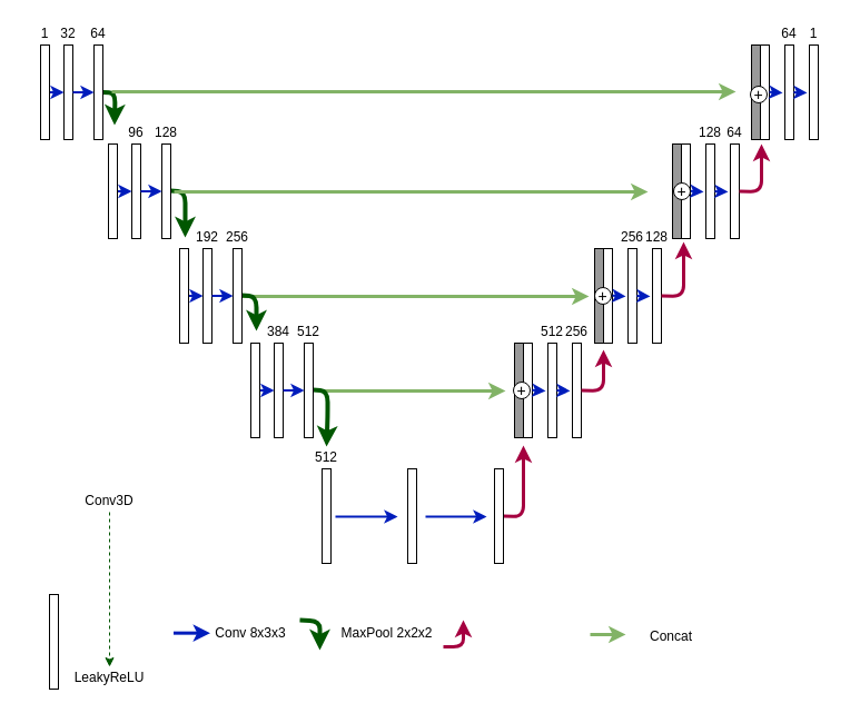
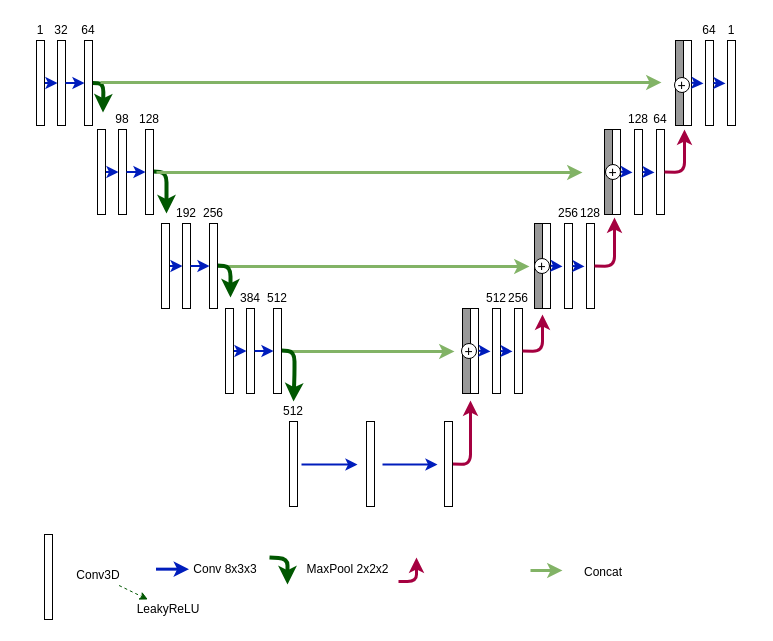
  <mxCell id="0" />
  <mxCell id="1" parent="0" />
  <mxCell id="2" style="edgeStyle=none;html=1;strokeWidth=2;fillColor=#0050ef;strokeColor=#001DBC;entryX=0;entryY=0.5;entryDx=0;entryDy=0;" parent="1" source="3" target="37" edge="1"><mxGeometry relative="1" as="geometry"><mxPoint x="55" y="83" as="targetPoint" /></mxGeometry></mxCell>
  <mxCell id="3" value="" style="rounded=0;whiteSpace=wrap;html=1;" parent="1" vertex="1"><mxGeometry x="36" y="40" width="8" height="85" as="geometry" /></mxCell>
  <mxCell id="4" style="edgeStyle=none;html=1;exitX=1;exitY=0.5;exitDx=0;exitDy=0;fillColor=#008a00;strokeColor=#005700;strokeWidth=4;entryX=0.5;entryY=0;entryDx=0;entryDy=0;" parent="1" source="5" edge="1"><mxGeometry relative="1" as="geometry"><mxPoint x="102.5" y="112" as="targetPoint" /><Array as="points"><mxPoint x="103" y="83" /></Array></mxGeometry></mxCell>
  <mxCell id="5" value="" style="rounded=0;whiteSpace=wrap;html=1;" parent="1" vertex="1"><mxGeometry x="84" y="40" width="8" height="85" as="geometry" /></mxCell>
  <mxCell id="6" value="&lt;font color=&quot;#000000&quot;&gt;1&lt;/font&gt;" style="text;html=1;strokeColor=none;fillColor=none;align=center;verticalAlign=middle;whiteSpace=wrap;rounded=0;" parent="1" vertex="1"><mxGeometry x="20" y="20" width="40" height="20" as="geometry" /></mxCell>
  <mxCell id="7" value="&lt;font color=&quot;#000000&quot;&gt;64&lt;/font&gt;" style="text;html=1;strokeColor=none;fillColor=none;align=center;verticalAlign=middle;whiteSpace=wrap;rounded=0;" parent="1" vertex="1"><mxGeometry x="68" y="20" width="40" height="20" as="geometry" /></mxCell>
  <mxCell id="8" style="edgeStyle=none;html=1;exitX=1;exitY=0.5;exitDx=0;exitDy=0;fillColor=#008a00;strokeColor=#005700;strokeWidth=4;entryX=0;entryY=0.5;entryDx=0;entryDy=0;" parent="1" target="53" edge="1"><mxGeometry relative="1" as="geometry"><mxPoint x="166" y="203" as="targetPoint" /><mxPoint x="153" y="171" as="sourcePoint" /><Array as="points"><mxPoint x="166" y="172" /><mxPoint x="166" y="195" /></Array></mxGeometry></mxCell>
  <mxCell id="9" style="edgeStyle=none;html=1;strokeWidth=3;fillColor=#d5e8d4;strokeColor=#82b366;" parent="1" edge="1"><mxGeometry relative="1" as="geometry"><mxPoint x="454" y="351" as="targetPoint" /><mxPoint x="287" y="351" as="sourcePoint" /></mxGeometry></mxCell>
  <mxCell id="10" value="&lt;font color=&quot;#000000&quot;&gt;512&lt;/font&gt;" style="text;html=1;strokeColor=none;fillColor=none;align=center;verticalAlign=middle;whiteSpace=wrap;rounded=0;" parent="1" vertex="1"><mxGeometry x="273" y="401" width="40" height="20" as="geometry" /></mxCell>
  <mxCell id="11" style="edgeStyle=none;html=1;strokeWidth=3;fillColor=#0050ef;strokeColor=#001DBC;" parent="1" edge="1"><mxGeometry relative="1" as="geometry"><mxPoint x="155.5" y="568.66" as="sourcePoint" /><mxPoint x="188.5" y="568.66" as="targetPoint" /></mxGeometry></mxCell>
  <mxCell id="12" style="edgeStyle=none;html=1;exitX=1;exitY=0.5;exitDx=0;exitDy=0;fillColor=#008a00;strokeColor=#005700;strokeWidth=4;" parent="1" edge="1"><mxGeometry relative="1" as="geometry"><mxPoint x="287" y="584" as="targetPoint" /><mxPoint x="269" y="557" as="sourcePoint" /><Array as="points"><mxPoint x="287" y="558" /></Array></mxGeometry></mxCell>
  <mxCell id="13" style="edgeStyle=none;html=1;strokeWidth=3;fillColor=#d80073;strokeColor=#A50040;exitX=1;exitY=0.5;exitDx=0;exitDy=0;" parent="1" source="17" edge="1"><mxGeometry relative="1" as="geometry"><mxPoint x="470" y="400" as="targetPoint" /><mxPoint x="495.58" y="435.41" as="sourcePoint" /><Array as="points"><mxPoint x="470" y="464" /></Array></mxGeometry></mxCell>
  <mxCell id="14" value="" style="rounded=0;whiteSpace=wrap;html=1;" parent="1" vertex="1"><mxGeometry x="289" y="421" width="8" height="85" as="geometry" /></mxCell>
  <mxCell id="15" value="" style="rounded=0;whiteSpace=wrap;html=1;" parent="1" vertex="1"><mxGeometry x="366" y="421" width="8" height="85" as="geometry" /></mxCell>
  <mxCell id="16" style="edgeStyle=none;html=1;strokeWidth=2;fillColor=#0050ef;strokeColor=#001DBC;" parent="1" edge="1"><mxGeometry relative="1" as="geometry"><mxPoint x="301" y="464" as="sourcePoint" /><mxPoint x="357" y="464" as="targetPoint" /></mxGeometry></mxCell>
  <mxCell id="17" value="" style="rounded=0;whiteSpace=wrap;html=1;" parent="1" vertex="1"><mxGeometry x="444" y="421" width="8" height="85" as="geometry" /></mxCell>
  <mxCell id="18" value="" style="rounded=0;whiteSpace=wrap;html=1;" parent="1" vertex="1"><mxGeometry x="492" y="308" width="8" height="85" as="geometry" /></mxCell>
  <mxCell id="19" style="edgeStyle=none;html=1;strokeWidth=2;fillColor=#0050ef;strokeColor=#001DBC;" parent="1" edge="1"><mxGeometry relative="1" as="geometry"><mxPoint x="382" y="464" as="sourcePoint" /><mxPoint x="437" y="464" as="targetPoint" /></mxGeometry></mxCell>
  <mxCell id="20" value="&lt;font color=&quot;#000000&quot;&gt;512&lt;/font&gt;" style="text;html=1;strokeColor=none;fillColor=none;align=center;verticalAlign=middle;whiteSpace=wrap;rounded=0;" parent="1" vertex="1"><mxGeometry x="476" y="288" width="40" height="20" as="geometry" /></mxCell>
  <mxCell id="21" value="&lt;font color=&quot;#000000&quot;&gt;256&lt;/font&gt;" style="text;html=1;strokeColor=none;fillColor=none;align=center;verticalAlign=middle;whiteSpace=wrap;rounded=0;" parent="1" vertex="1"><mxGeometry x="498" y="288" width="40" height="20" as="geometry" /></mxCell>
  <mxCell id="22" style="edgeStyle=none;html=1;strokeWidth=2;fillColor=#0050ef;strokeColor=#001DBC;exitX=1;exitY=0.5;exitDx=0;exitDy=0;" parent="1" source="18" edge="1"><mxGeometry relative="1" as="geometry"><mxPoint x="511" y="387" as="sourcePoint" /><mxPoint x="512" y="351" as="targetPoint" /><Array as="points" /></mxGeometry></mxCell>
  <mxCell id="23" value="" style="rounded=0;whiteSpace=wrap;html=1;" parent="1" vertex="1"><mxGeometry x="514" y="308" width="8" height="85" as="geometry" /></mxCell>
  <mxCell id="24" style="edgeStyle=none;html=1;strokeWidth=3;fillColor=#d80073;strokeColor=#A50040;exitX=1;exitY=0.5;exitDx=0;exitDy=0;" parent="1" source="23" edge="1"><mxGeometry relative="1" as="geometry"><mxPoint x="542" y="314" as="targetPoint" /><mxPoint x="542" y="301.41" as="sourcePoint" /><Array as="points"><mxPoint x="542" y="351" /></Array></mxGeometry></mxCell>
  <mxCell id="25" style="edgeStyle=none;html=1;strokeWidth=3;fillColor=#d5e8d4;strokeColor=#82b366;" parent="1" edge="1"><mxGeometry relative="1" as="geometry"><mxPoint x="529" y="266" as="targetPoint" /><mxPoint x="214" y="266" as="sourcePoint" /></mxGeometry></mxCell>
  <mxCell id="26" style="edgeStyle=none;html=1;strokeWidth=3;fillColor=#d5e8d4;strokeColor=#82b366;" parent="1" edge="1"><mxGeometry relative="1" as="geometry"><mxPoint x="582" y="172" as="targetPoint" /><mxPoint x="156" y="172" as="sourcePoint" /></mxGeometry></mxCell>
  <mxCell id="27" style="edgeStyle=none;html=1;strokeWidth=3;fillColor=#d5e8d4;strokeColor=#82b366;" parent="1" edge="1"><mxGeometry relative="1" as="geometry"><mxPoint x="661" y="82" as="targetPoint" /><mxPoint x="100" y="81.91" as="sourcePoint" /></mxGeometry></mxCell>
  <mxCell id="28" style="edgeStyle=none;html=1;strokeWidth=3;fillColor=#d5e8d4;strokeColor=#82b366;exitX=1;exitY=0.5;exitDx=0;exitDy=0;" parent="1" edge="1"><mxGeometry relative="1" as="geometry"><mxPoint x="562" y="570" as="targetPoint" /><mxPoint x="530" y="570" as="sourcePoint" /></mxGeometry></mxCell>
  <mxCell id="29" style="edgeStyle=none;html=1;strokeWidth=3;fillColor=#d80073;strokeColor=#A50040;" parent="1" edge="1"><mxGeometry relative="1" as="geometry"><mxPoint x="416" y="557" as="targetPoint" /><mxPoint x="398" y="581" as="sourcePoint" /><Array as="points"><mxPoint x="416" y="581" /></Array></mxGeometry></mxCell>
  <mxCell id="30" value="&lt;font color=&quot;#000000&quot;&gt;Conv 8x3x3&lt;/font&gt;" style="text;html=1;strokeColor=none;fillColor=none;align=center;verticalAlign=middle;whiteSpace=wrap;rounded=0;" parent="1" vertex="1"><mxGeometry x="190" y="559" width="70" height="20" as="geometry" /></mxCell>
  <mxCell id="31" value="&lt;font color=&quot;#000000&quot;&gt;MaxPool 2x2x2&lt;/font&gt;" style="text;html=1;strokeColor=none;fillColor=none;align=center;verticalAlign=middle;whiteSpace=wrap;rounded=0;" parent="1" vertex="1"><mxGeometry x="303" y="559" width="89" height="20" as="geometry" /></mxCell>
  <mxCell id="32" value="&lt;font color=&quot;#000000&quot;&gt;Concat&lt;/font&gt;" style="text;html=1;strokeColor=none;fillColor=none;align=center;verticalAlign=middle;whiteSpace=wrap;rounded=0;" parent="1" vertex="1"><mxGeometry x="568" y="562" width="70" height="20" as="geometry" /></mxCell>
  <mxCell id="33" value="" style="rounded=0;whiteSpace=wrap;html=1;" parent="1" vertex="1"><mxGeometry x="44" y="534" width="8" height="85" as="geometry" /></mxCell>
  <mxCell id="34" style="edgeStyle=none;html=1;strokeWidth=1;fillColor=#008a00;strokeColor=#005700;dashed=1;" parent="1" source="35" target="36" edge="1"><mxGeometry relative="1" as="geometry" /></mxCell>
- <mxCell id="35" value="&lt;font color=&quot;#000000&quot;&gt;Conv3D&lt;/font&gt;" style="text;html=1;strokeColor=none;fillColor=none;align=center;verticalAlign=middle;whiteSpace=wrap;rounded=0;" parent="1" vertex="1"><mxGeometry x="63" y="440" width="70" height="20" as="geometry" /></mxCell>
- <mxCell id="36" value="&lt;font color=&quot;#000000&quot;&gt;LeakyReLU&lt;/font&gt;" style="text;html=1;strokeColor=none;fillColor=none;align=center;verticalAlign=middle;whiteSpace=wrap;rounded=0;" parent="1" vertex="1"><mxGeometry x="63" y="599" width="70" height="20" as="geometry" /></mxCell>
+ <mxCell id="35" value="&lt;font color=&quot;#000000&quot;&gt;Conv3D&lt;/font&gt;" style="text;html=1;strokeColor=none;fillColor=none;align=center;verticalAlign=middle;whiteSpace=wrap;rounded=0;" parent="1" vertex="1"><mxGeometry x="63" y="565" width="70" height="20" as="geometry" /></mxCell>
+ <mxCell id="36" value="&lt;font color=&quot;#000000&quot;&gt;LeakyReLU&lt;/font&gt;" style="text;html=1;strokeColor=none;fillColor=none;align=center;verticalAlign=middle;whiteSpace=wrap;rounded=0;" parent="1" vertex="1"><mxGeometry x="133" y="599" width="70" height="20" as="geometry" /></mxCell>
  <mxCell id="37" value="" style="rounded=0;whiteSpace=wrap;html=1;" parent="1" vertex="1"><mxGeometry x="57" y="40" width="8" height="85" as="geometry" /></mxCell>
  <mxCell id="38" value="&lt;font color=&quot;#000000&quot;&gt;32&lt;/font&gt;" style="text;html=1;strokeColor=none;fillColor=none;align=center;verticalAlign=middle;whiteSpace=wrap;rounded=0;" parent="1" vertex="1"><mxGeometry x="41" y="20" width="40" height="20" as="geometry" /></mxCell>
  <mxCell id="39" style="edgeStyle=none;html=1;strokeWidth=2;fillColor=#0050ef;strokeColor=#001DBC;entryX=0;entryY=0.5;entryDx=0;entryDy=0;exitX=1;exitY=0.5;exitDx=0;exitDy=0;" parent="1" source="37" target="5" edge="1"><mxGeometry relative="1" as="geometry"><mxPoint x="54" y="92.5" as="sourcePoint" /><mxPoint x="67" y="92.5" as="targetPoint" /></mxGeometry></mxCell>
  <mxCell id="40" style="edgeStyle=none;html=1;strokeWidth=2;fillColor=#0050ef;strokeColor=#001DBC;entryX=0;entryY=0.5;entryDx=0;entryDy=0;" parent="1" source="41" target="44" edge="1"><mxGeometry relative="1" as="geometry"><mxPoint x="116" y="172" as="targetPoint" /></mxGeometry></mxCell>
  <mxCell id="41" value="" style="rounded=0;whiteSpace=wrap;html=1;" parent="1" vertex="1"><mxGeometry x="97" y="129" width="8" height="85" as="geometry" /></mxCell>
  <mxCell id="42" value="" style="rounded=0;whiteSpace=wrap;html=1;" parent="1" vertex="1"><mxGeometry x="145" y="129" width="8" height="85" as="geometry" /></mxCell>
  <mxCell id="43" value="&lt;font color=&quot;#000000&quot;&gt;128&lt;/font&gt;" style="text;html=1;strokeColor=none;fillColor=none;align=center;verticalAlign=middle;whiteSpace=wrap;rounded=0;" parent="1" vertex="1"><mxGeometry x="129" y="109" width="40" height="20" as="geometry" /></mxCell>
  <mxCell id="44" value="" style="rounded=0;whiteSpace=wrap;html=1;" parent="1" vertex="1"><mxGeometry x="118" y="129" width="8" height="85" as="geometry" /></mxCell>
- <mxCell id="45" value="&lt;font color=&quot;#000000&quot;&gt;96&lt;/font&gt;" style="text;html=1;strokeColor=none;fillColor=none;align=center;verticalAlign=middle;whiteSpace=wrap;rounded=0;" parent="1" vertex="1"><mxGeometry x="102" y="109" width="40" height="20" as="geometry" /></mxCell>
+ <mxCell id="45" value="&lt;font color=&quot;#000000&quot;&gt;98&lt;/font&gt;" style="text;html=1;strokeColor=none;fillColor=none;align=center;verticalAlign=middle;whiteSpace=wrap;rounded=0;" parent="1" vertex="1"><mxGeometry x="102" y="109" width="40" height="20" as="geometry" /></mxCell>
  <mxCell id="46" style="edgeStyle=none;html=1;strokeWidth=2;fillColor=#0050ef;strokeColor=#001DBC;entryX=0;entryY=0.5;entryDx=0;entryDy=0;exitX=1;exitY=0.5;exitDx=0;exitDy=0;" parent="1" source="44" target="42" edge="1"><mxGeometry relative="1" as="geometry"><mxPoint x="115" y="181.5" as="sourcePoint" /><mxPoint x="128" y="181.5" as="targetPoint" /></mxGeometry></mxCell>
  <mxCell id="47" style="edgeStyle=none;html=1;exitX=1;exitY=0.5;exitDx=0;exitDy=0;fillColor=#008a00;strokeColor=#005700;strokeWidth=4;" parent="1" edge="1"><mxGeometry relative="1" as="geometry"><mxPoint x="230" y="297" as="targetPoint" /><mxPoint x="217" y="265" as="sourcePoint" /><Array as="points"><mxPoint x="230" y="266" /><mxPoint x="230" y="289" /></Array></mxGeometry></mxCell>
  <mxCell id="48" style="edgeStyle=none;html=1;strokeWidth=2;fillColor=#0050ef;strokeColor=#001DBC;entryX=0;entryY=0.5;entryDx=0;entryDy=0;" parent="1" source="49" target="52" edge="1"><mxGeometry relative="1" as="geometry"><mxPoint x="180" y="266" as="targetPoint" /></mxGeometry></mxCell>
  <mxCell id="49" value="" style="rounded=0;whiteSpace=wrap;html=1;" parent="1" vertex="1"><mxGeometry x="161" y="223" width="8" height="85" as="geometry" /></mxCell>
  <mxCell id="50" value="" style="rounded=0;whiteSpace=wrap;html=1;" parent="1" vertex="1"><mxGeometry x="209" y="223" width="8" height="85" as="geometry" /></mxCell>
  <mxCell id="51" value="&lt;font color=&quot;#000000&quot;&gt;256&lt;/font&gt;" style="text;html=1;strokeColor=none;fillColor=none;align=center;verticalAlign=middle;whiteSpace=wrap;rounded=0;" parent="1" vertex="1"><mxGeometry x="193" y="203" width="40" height="20" as="geometry" /></mxCell>
  <mxCell id="52" value="" style="rounded=0;whiteSpace=wrap;html=1;" parent="1" vertex="1"><mxGeometry x="182" y="223" width="8" height="85" as="geometry" /></mxCell>
  <mxCell id="53" value="&lt;font color=&quot;#000000&quot;&gt;192&lt;/font&gt;" style="text;html=1;strokeColor=none;fillColor=none;align=center;verticalAlign=middle;whiteSpace=wrap;rounded=0;" parent="1" vertex="1"><mxGeometry x="166" y="203" width="40" height="20" as="geometry" /></mxCell>
  <mxCell id="54" style="edgeStyle=none;html=1;strokeWidth=2;fillColor=#0050ef;strokeColor=#001DBC;entryX=0;entryY=0.5;entryDx=0;entryDy=0;exitX=1;exitY=0.5;exitDx=0;exitDy=0;" parent="1" source="52" target="50" edge="1"><mxGeometry relative="1" as="geometry"><mxPoint x="179" y="275.5" as="sourcePoint" /><mxPoint x="192" y="275.5" as="targetPoint" /></mxGeometry></mxCell>
  <mxCell id="55" style="edgeStyle=none;html=1;exitX=1;exitY=0.5;exitDx=0;exitDy=0;fillColor=#008a00;strokeColor=#005700;strokeWidth=4;" parent="1" edge="1"><mxGeometry relative="1" as="geometry"><mxPoint x="293" y="401" as="targetPoint" /><mxPoint x="281" y="350" as="sourcePoint" /><Array as="points"><mxPoint x="294" y="351" /><mxPoint x="294" y="374" /></Array></mxGeometry></mxCell>
  <mxCell id="56" style="edgeStyle=none;html=1;strokeWidth=2;fillColor=#0050ef;strokeColor=#001DBC;entryX=0;entryY=0.5;entryDx=0;entryDy=0;" parent="1" source="57" target="60" edge="1"><mxGeometry relative="1" as="geometry"><mxPoint x="244" y="351" as="targetPoint" /></mxGeometry></mxCell>
  <mxCell id="57" value="" style="rounded=0;whiteSpace=wrap;html=1;" parent="1" vertex="1"><mxGeometry x="225" y="308" width="8" height="85" as="geometry" /></mxCell>
  <mxCell id="58" value="" style="rounded=0;whiteSpace=wrap;html=1;" parent="1" vertex="1"><mxGeometry x="273" y="308" width="8" height="85" as="geometry" /></mxCell>
  <mxCell id="59" value="&lt;font color=&quot;#000000&quot;&gt;512&lt;/font&gt;" style="text;html=1;strokeColor=none;fillColor=none;align=center;verticalAlign=middle;whiteSpace=wrap;rounded=0;" parent="1" vertex="1"><mxGeometry x="257" y="288" width="40" height="20" as="geometry" /></mxCell>
  <mxCell id="60" value="" style="rounded=0;whiteSpace=wrap;html=1;" parent="1" vertex="1"><mxGeometry x="246" y="308" width="8" height="85" as="geometry" /></mxCell>
  <mxCell id="61" value="&lt;font color=&quot;#000000&quot;&gt;384&lt;/font&gt;" style="text;html=1;strokeColor=none;fillColor=none;align=center;verticalAlign=middle;whiteSpace=wrap;rounded=0;" parent="1" vertex="1"><mxGeometry x="230" y="288" width="40" height="20" as="geometry" /></mxCell>
  <mxCell id="62" style="edgeStyle=none;html=1;strokeWidth=2;fillColor=#0050ef;strokeColor=#001DBC;entryX=0;entryY=0.5;entryDx=0;entryDy=0;exitX=1;exitY=0.5;exitDx=0;exitDy=0;" parent="1" source="60" target="58" edge="1"><mxGeometry relative="1" as="geometry"><mxPoint x="243" y="360.5" as="sourcePoint" /><mxPoint x="256" y="360.5" as="targetPoint" /></mxGeometry></mxCell>
  <mxCell id="63" value="" style="rounded=0;whiteSpace=wrap;html=1;" parent="1" vertex="1"><mxGeometry x="470" y="308" width="8" height="85" as="geometry" /></mxCell>
  <mxCell id="64" value="" style="rounded=0;whiteSpace=wrap;html=1;fillColor=#999999;" parent="1" vertex="1"><mxGeometry x="462" y="308" width="8" height="85" as="geometry" /></mxCell>
  <mxCell id="65" style="edgeStyle=none;html=1;strokeWidth=2;fillColor=#0050ef;strokeColor=#001DBC;exitX=1;exitY=0.5;exitDx=0;exitDy=0;" parent="1" edge="1"><mxGeometry relative="1" as="geometry"><mxPoint x="478" y="350.25" as="sourcePoint" /><mxPoint x="490" y="351" as="targetPoint" /><Array as="points" /></mxGeometry></mxCell>
  <mxCell id="66" value="" style="rounded=0;whiteSpace=wrap;html=1;" parent="1" vertex="1"><mxGeometry x="564" y="223" width="8" height="85" as="geometry" /></mxCell>
  <mxCell id="67" value="&lt;font color=&quot;#000000&quot;&gt;256&lt;/font&gt;" style="text;html=1;strokeColor=none;fillColor=none;align=center;verticalAlign=middle;whiteSpace=wrap;rounded=0;" parent="1" vertex="1"><mxGeometry x="548" y="203" width="40" height="20" as="geometry" /></mxCell>
  <mxCell id="68" value="&lt;font color=&quot;#000000&quot;&gt;128&lt;/font&gt;" style="text;html=1;strokeColor=none;fillColor=none;align=center;verticalAlign=middle;whiteSpace=wrap;rounded=0;" parent="1" vertex="1"><mxGeometry x="570" y="203" width="40" height="20" as="geometry" /></mxCell>
  <mxCell id="69" style="edgeStyle=none;html=1;strokeWidth=2;fillColor=#0050ef;strokeColor=#001DBC;exitX=1;exitY=0.5;exitDx=0;exitDy=0;" parent="1" source="66" edge="1"><mxGeometry relative="1" as="geometry"><mxPoint x="583" y="302" as="sourcePoint" /><mxPoint x="584" y="266" as="targetPoint" /><Array as="points" /></mxGeometry></mxCell>
  <mxCell id="70" value="" style="rounded=0;whiteSpace=wrap;html=1;" parent="1" vertex="1"><mxGeometry x="586" y="223" width="8" height="85" as="geometry" /></mxCell>
  <mxCell id="71" style="edgeStyle=none;html=1;strokeWidth=3;fillColor=#d80073;strokeColor=#A50040;exitX=1;exitY=0.5;exitDx=0;exitDy=0;" parent="1" source="70" edge="1"><mxGeometry relative="1" as="geometry"><mxPoint x="614" y="217" as="targetPoint" /><mxPoint x="614" y="216.41" as="sourcePoint" /><Array as="points"><mxPoint x="614" y="266" /></Array></mxGeometry></mxCell>
  <mxCell id="72" value="" style="rounded=0;whiteSpace=wrap;html=1;" parent="1" vertex="1"><mxGeometry x="542" y="223" width="8" height="85" as="geometry" /></mxCell>
  <mxCell id="73" value="" style="rounded=0;whiteSpace=wrap;html=1;fillColor=#999999;" parent="1" vertex="1"><mxGeometry x="534" y="223" width="8" height="85" as="geometry" /></mxCell>
  <mxCell id="74" style="edgeStyle=none;html=1;strokeWidth=2;fillColor=#0050ef;strokeColor=#001DBC;exitX=1;exitY=0.5;exitDx=0;exitDy=0;" parent="1" edge="1"><mxGeometry relative="1" as="geometry"><mxPoint x="550" y="265.25" as="sourcePoint" /><mxPoint x="562" y="266" as="targetPoint" /><Array as="points" /></mxGeometry></mxCell>
  <mxCell id="75" value="" style="rounded=0;whiteSpace=wrap;html=1;" parent="1" vertex="1"><mxGeometry x="634" y="129" width="8" height="85" as="geometry" /></mxCell>
  <mxCell id="76" value="&lt;font color=&quot;#000000&quot;&gt;128&lt;/font&gt;" style="text;html=1;strokeColor=none;fillColor=none;align=center;verticalAlign=middle;whiteSpace=wrap;rounded=0;" parent="1" vertex="1"><mxGeometry x="618" y="109" width="40" height="20" as="geometry" /></mxCell>
  <mxCell id="77" value="&lt;font color=&quot;#000000&quot;&gt;64&lt;/font&gt;" style="text;html=1;strokeColor=none;fillColor=none;align=center;verticalAlign=middle;whiteSpace=wrap;rounded=0;" parent="1" vertex="1"><mxGeometry x="640" y="109" width="40" height="20" as="geometry" /></mxCell>
  <mxCell id="78" style="edgeStyle=none;html=1;strokeWidth=2;fillColor=#0050ef;strokeColor=#001DBC;exitX=1;exitY=0.5;exitDx=0;exitDy=0;" parent="1" source="75" edge="1"><mxGeometry relative="1" as="geometry"><mxPoint x="653" y="208" as="sourcePoint" /><mxPoint x="654" y="172" as="targetPoint" /><Array as="points" /></mxGeometry></mxCell>
  <mxCell id="79" value="" style="rounded=0;whiteSpace=wrap;html=1;" parent="1" vertex="1"><mxGeometry x="656" y="129" width="8" height="85" as="geometry" /></mxCell>
  <mxCell id="80" style="edgeStyle=none;html=1;strokeWidth=3;fillColor=#d80073;strokeColor=#A50040;exitX=1;exitY=0.5;exitDx=0;exitDy=0;" parent="1" source="79" edge="1"><mxGeometry relative="1" as="geometry"><mxPoint x="684" y="129" as="targetPoint" /><mxPoint x="684" y="122.41" as="sourcePoint" /><Array as="points"><mxPoint x="684" y="172" /></Array></mxGeometry></mxCell>
  <mxCell id="81" value="" style="rounded=0;whiteSpace=wrap;html=1;" parent="1" vertex="1"><mxGeometry x="612" y="129" width="8" height="85" as="geometry" /></mxCell>
  <mxCell id="82" value="" style="rounded=0;whiteSpace=wrap;html=1;fillColor=#999999;" parent="1" vertex="1"><mxGeometry x="604" y="129" width="8" height="85" as="geometry" /></mxCell>
  <mxCell id="83" style="edgeStyle=none;html=1;strokeWidth=2;fillColor=#0050ef;strokeColor=#001DBC;exitX=1;exitY=0.5;exitDx=0;exitDy=0;" parent="1" edge="1"><mxGeometry relative="1" as="geometry"><mxPoint x="620" y="171.25" as="sourcePoint" /><mxPoint x="632" y="172" as="targetPoint" /><Array as="points" /></mxGeometry></mxCell>
  <mxCell id="84" value="" style="rounded=0;whiteSpace=wrap;html=1;" parent="1" vertex="1"><mxGeometry x="705" y="40" width="8" height="85" as="geometry" /></mxCell>
  <mxCell id="85" value="&lt;font color=&quot;#000000&quot;&gt;64&lt;/font&gt;" style="text;html=1;strokeColor=none;fillColor=none;align=center;verticalAlign=middle;whiteSpace=wrap;rounded=0;" parent="1" vertex="1"><mxGeometry x="689" y="20" width="40" height="20" as="geometry" /></mxCell>
  <mxCell id="86" value="&lt;font color=&quot;#000000&quot;&gt;1&lt;/font&gt;" style="text;html=1;strokeColor=none;fillColor=none;align=center;verticalAlign=middle;whiteSpace=wrap;rounded=0;" parent="1" vertex="1"><mxGeometry x="711" y="20" width="40" height="20" as="geometry" /></mxCell>
  <mxCell id="87" style="edgeStyle=none;html=1;strokeWidth=2;fillColor=#0050ef;strokeColor=#001DBC;exitX=1;exitY=0.5;exitDx=0;exitDy=0;" parent="1" source="84" edge="1"><mxGeometry relative="1" as="geometry"><mxPoint x="724" y="119" as="sourcePoint" /><mxPoint x="725" y="83" as="targetPoint" /><Array as="points" /></mxGeometry></mxCell>
  <mxCell id="88" value="" style="rounded=0;whiteSpace=wrap;html=1;" parent="1" vertex="1"><mxGeometry x="727" y="40" width="8" height="85" as="geometry" /></mxCell>
  <mxCell id="89" value="" style="rounded=0;whiteSpace=wrap;html=1;" parent="1" vertex="1"><mxGeometry x="683" y="40" width="8" height="85" as="geometry" /></mxCell>
  <mxCell id="90" value="" style="rounded=0;whiteSpace=wrap;html=1;fillColor=#999999;" parent="1" vertex="1"><mxGeometry x="675" y="40" width="8" height="85" as="geometry" /></mxCell>
  <mxCell id="91" style="edgeStyle=none;html=1;strokeWidth=2;fillColor=#0050ef;strokeColor=#001DBC;exitX=1;exitY=0.5;exitDx=0;exitDy=0;" parent="1" edge="1"><mxGeometry relative="1" as="geometry"><mxPoint x="691" y="82.25" as="sourcePoint" /><mxPoint x="703" y="83" as="targetPoint" /><Array as="points" /></mxGeometry></mxCell>
  <mxCell id="92" value="&lt;font style=&quot;font-size: 14px&quot;&gt;+&lt;/font&gt;" style="ellipse;whiteSpace=wrap;html=1;aspect=fixed;" parent="1" vertex="1"><mxGeometry x="461" y="343" width="15" height="15" as="geometry" /></mxCell>
  <mxCell id="93" value="&lt;font style=&quot;font-size: 14px&quot;&gt;+&lt;/font&gt;" style="ellipse;whiteSpace=wrap;html=1;aspect=fixed;" parent="1" vertex="1"><mxGeometry x="534" y="258" width="15" height="15" as="geometry" /></mxCell>
  <mxCell id="94" value="&lt;font style=&quot;font-size: 14px&quot;&gt;+&lt;/font&gt;" style="ellipse;whiteSpace=wrap;html=1;aspect=fixed;" parent="1" vertex="1"><mxGeometry x="605" y="164" width="15" height="15" as="geometry" /></mxCell>
  <mxCell id="95" value="&lt;font style=&quot;font-size: 14px&quot;&gt;+&lt;/font&gt;" style="ellipse;whiteSpace=wrap;html=1;aspect=fixed;" parent="1" vertex="1"><mxGeometry x="674" y="77" width="15" height="15" as="geometry" /></mxCell>
